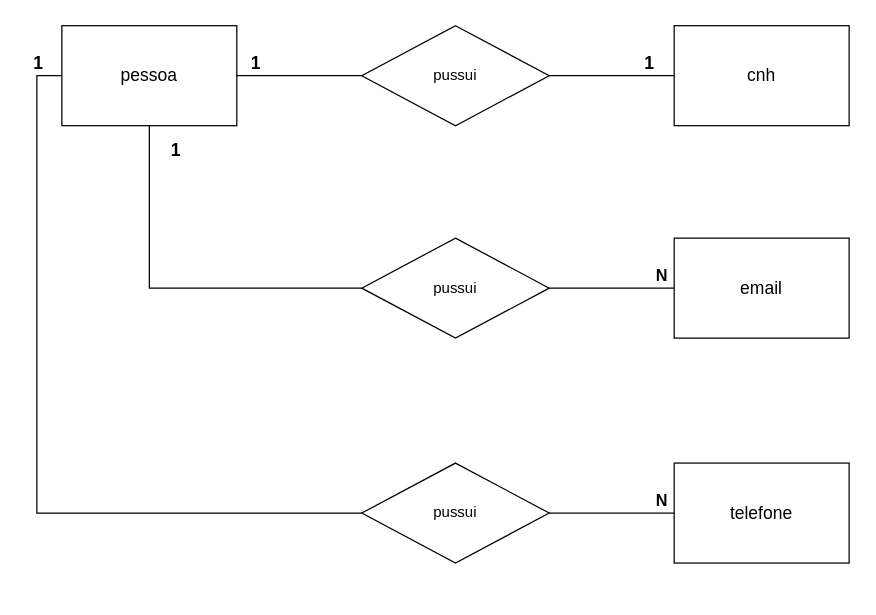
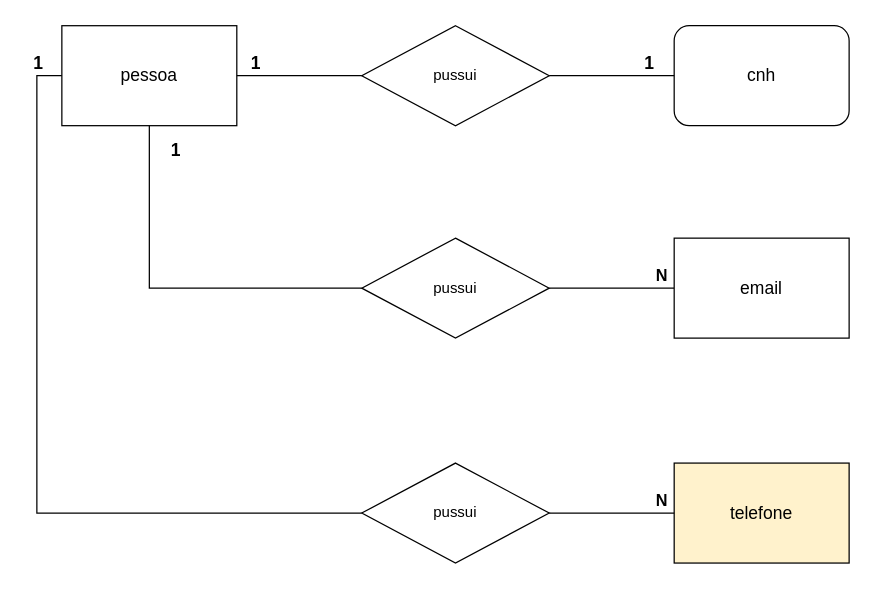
  <mxCell id="0" />
  <mxCell id="1" parent="0" />
  <mxCell id="2" value="" style="group;container=1;" vertex="1" connectable="0" parent="1"><mxGeometry x="49" y="20" width="630" height="450" as="geometry" /></mxCell>
  <mxCell id="3" value="&lt;span style=&quot;font-size: 14px&quot;&gt;pessoa&lt;/span&gt;" style="rounded=0;whiteSpace=wrap;html=1;" vertex="1" parent="2"><mxGeometry width="140" height="80" as="geometry" /></mxCell>
  <mxCell id="4" value="pussui" style="rhombus;whiteSpace=wrap;html=1;" vertex="1" parent="2"><mxGeometry x="240" width="150" height="80" as="geometry" /></mxCell>
  <mxCell id="5" style="edgeStyle=orthogonalEdgeStyle;rounded=0;orthogonalLoop=1;jettySize=auto;html=1;exitX=1;exitY=0.5;exitDx=0;exitDy=0;entryX=0;entryY=0.5;entryDx=0;entryDy=0;endArrow=none;endFill=0;" edge="1" parent="2" source="3" target="4"><mxGeometry relative="1" as="geometry" /></mxCell>
- <mxCell id="6" value="&lt;span style=&quot;font-size: 14px&quot;&gt;cnh&lt;/span&gt;" style="rounded=0;whiteSpace=wrap;html=1;" vertex="1" parent="2"><mxGeometry x="490" width="140" height="80" as="geometry" /></mxCell>
+ <mxCell id="6" value="&lt;span style=&quot;font-size: 14px&quot;&gt;cnh&lt;/span&gt;" style="whiteSpace=wrap;html=1;rounded=1;" vertex="1" parent="2"><mxGeometry x="490" width="140" height="80" as="geometry" /></mxCell>
  <mxCell id="7" style="edgeStyle=orthogonalEdgeStyle;rounded=0;orthogonalLoop=1;jettySize=auto;html=1;exitX=1;exitY=0.5;exitDx=0;exitDy=0;entryX=0;entryY=0.5;entryDx=0;entryDy=0;endArrow=none;endFill=0;" edge="1" parent="2" source="4" target="6"><mxGeometry relative="1" as="geometry" /></mxCell>
  <mxCell id="8" value="&lt;span style=&quot;font-size: 14px&quot;&gt;&lt;b&gt;1&lt;/b&gt;&lt;/span&gt;" style="text;html=1;align=center;verticalAlign=middle;resizable=0;points=[];autosize=1;strokeColor=none;" vertex="1" parent="2"><mxGeometry x="145" y="20" width="20" height="20" as="geometry" /></mxCell>
  <mxCell id="9" value="&lt;b&gt;&lt;font style=&quot;font-size: 14px&quot;&gt;1&lt;/font&gt;&lt;/b&gt;" style="text;html=1;align=center;verticalAlign=middle;resizable=0;points=[];autosize=1;strokeColor=none;" vertex="1" parent="2"><mxGeometry x="460" y="20" width="20" height="20" as="geometry" /></mxCell>
  <mxCell id="10" style="edgeStyle=orthogonalEdgeStyle;rounded=0;orthogonalLoop=1;jettySize=auto;html=1;entryX=0.5;entryY=1;entryDx=0;entryDy=0;endArrow=none;endFill=0;" edge="1" parent="2" source="12" target="3"><mxGeometry relative="1" as="geometry" /></mxCell>
  <mxCell id="11" style="edgeStyle=orthogonalEdgeStyle;rounded=0;orthogonalLoop=1;jettySize=auto;html=1;exitX=1;exitY=0.5;exitDx=0;exitDy=0;entryX=0;entryY=0.5;entryDx=0;entryDy=0;endArrow=none;endFill=0;" edge="1" parent="2" source="12" target="13"><mxGeometry relative="1" as="geometry" /></mxCell>
  <mxCell id="12" value="pussui" style="rhombus;whiteSpace=wrap;html=1;" vertex="1" parent="2"><mxGeometry x="240" y="170" width="150" height="80" as="geometry" /></mxCell>
  <mxCell id="13" value="&lt;span style=&quot;font-size: 14px&quot;&gt;email&lt;/span&gt;" style="rounded=0;whiteSpace=wrap;html=1;" vertex="1" parent="2"><mxGeometry x="490" y="170" width="140" height="80" as="geometry" /></mxCell>
- <mxCell id="14" value="&lt;span style=&quot;font-size: 14px&quot;&gt;telefone&lt;/span&gt;" style="rounded=0;whiteSpace=wrap;html=1;" vertex="1" parent="2"><mxGeometry x="490" y="350" width="140" height="80" as="geometry" /></mxCell>
+ <mxCell id="14" value="&lt;span style=&quot;font-size: 14px&quot;&gt;telefone&lt;/span&gt;" style="rounded=0;whiteSpace=wrap;html=1;fillColor=#fff2cc;" vertex="1" parent="2"><mxGeometry x="490" y="350" width="140" height="80" as="geometry" /></mxCell>
  <mxCell id="15" style="edgeStyle=orthogonalEdgeStyle;rounded=0;orthogonalLoop=1;jettySize=auto;html=1;exitX=0;exitY=0.5;exitDx=0;exitDy=0;entryX=0;entryY=0.5;entryDx=0;entryDy=0;endArrow=none;endFill=0;" edge="1" parent="2" source="17" target="3"><mxGeometry relative="1" as="geometry" /></mxCell>
  <mxCell id="16" style="edgeStyle=orthogonalEdgeStyle;rounded=0;orthogonalLoop=1;jettySize=auto;html=1;exitX=1;exitY=0.5;exitDx=0;exitDy=0;entryX=0;entryY=0.5;entryDx=0;entryDy=0;endArrow=none;endFill=0;" edge="1" parent="2" source="17" target="14"><mxGeometry relative="1" as="geometry" /></mxCell>
  <mxCell id="17" value="pussui" style="rhombus;whiteSpace=wrap;html=1;" vertex="1" parent="2"><mxGeometry x="240" y="350" width="150" height="80" as="geometry" /></mxCell>
  <mxCell id="18" style="edgeStyle=orthogonalEdgeStyle;rounded=0;orthogonalLoop=1;jettySize=auto;html=1;exitX=0.5;exitY=1;exitDx=0;exitDy=0;endArrow=none;endFill=0;" edge="1" parent="2" source="3" target="3"><mxGeometry relative="1" as="geometry" /></mxCell>
  <mxCell id="19" value="&lt;span style=&quot;font-size: 14px&quot;&gt;&lt;b&gt;1&lt;/b&gt;&lt;/span&gt;" style="text;html=1;align=center;verticalAlign=middle;resizable=0;points=[];autosize=1;strokeColor=none;" vertex="1" parent="2"><mxGeometry x="81" y="90" width="20" height="20" as="geometry" /></mxCell>
  <mxCell id="20" value="&lt;b&gt;&lt;font style=&quot;font-size: 13px&quot;&gt;N&lt;/font&gt;&lt;/b&gt;" style="text;html=1;align=center;verticalAlign=middle;resizable=0;points=[];autosize=1;strokeColor=none;" vertex="1" parent="2"><mxGeometry x="470" y="190" width="20" height="20" as="geometry" /></mxCell>
  <mxCell id="21" value="&lt;b&gt;&lt;font style=&quot;font-size: 13px&quot;&gt;N&lt;/font&gt;&lt;/b&gt;" style="text;html=1;align=center;verticalAlign=middle;resizable=0;points=[];autosize=1;strokeColor=none;" vertex="1" parent="2"><mxGeometry x="470" y="370" width="20" height="20" as="geometry" /></mxCell>
  <mxCell id="22" value="&lt;span style=&quot;font-size: 14px&quot;&gt;&lt;b&gt;1&lt;/b&gt;&lt;/span&gt;" style="text;html=1;align=center;verticalAlign=middle;resizable=0;points=[];autosize=1;strokeColor=none;" vertex="1" parent="1"><mxGeometry x="20" y="40" width="20" height="20" as="geometry" /></mxCell>
